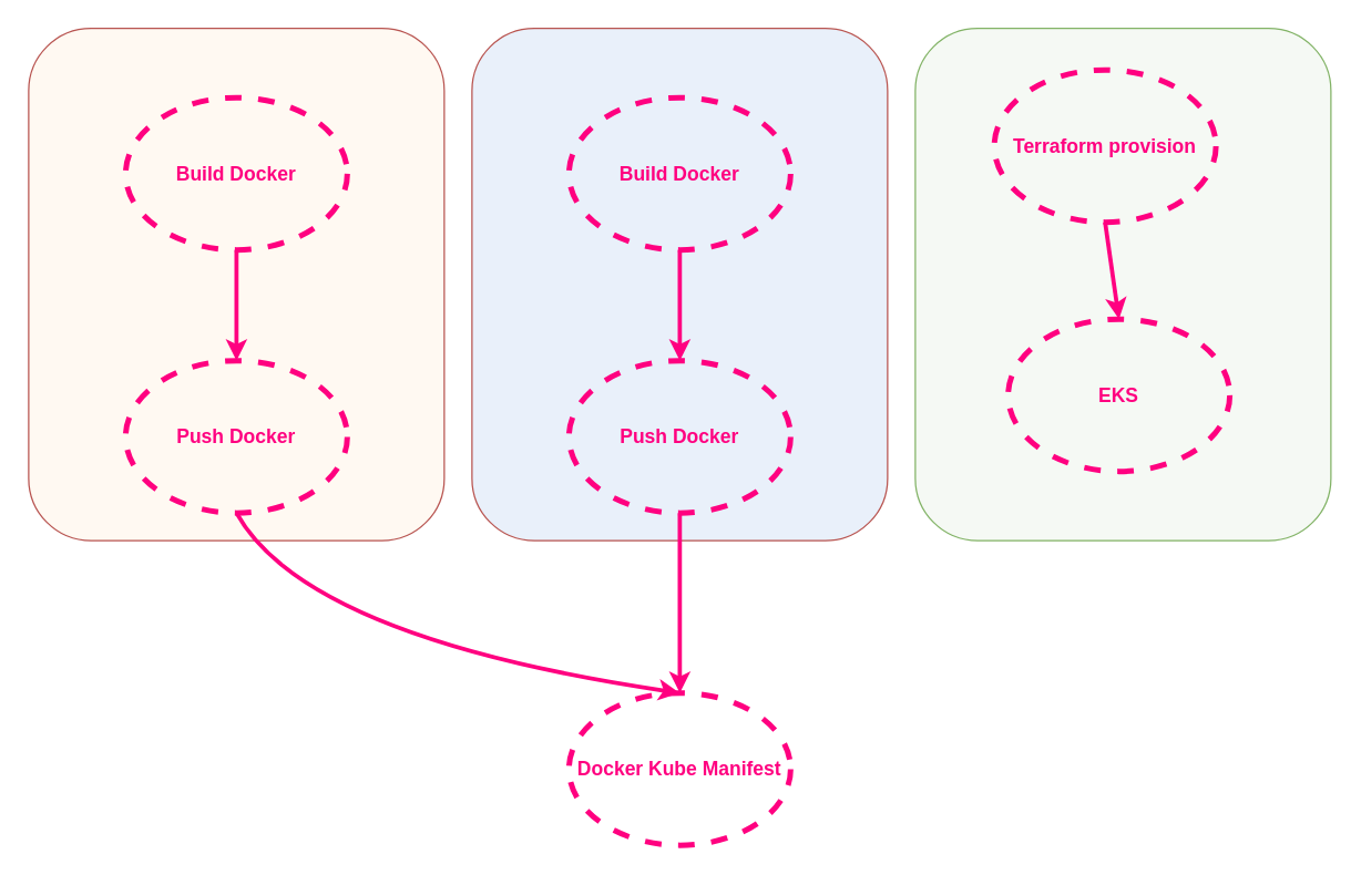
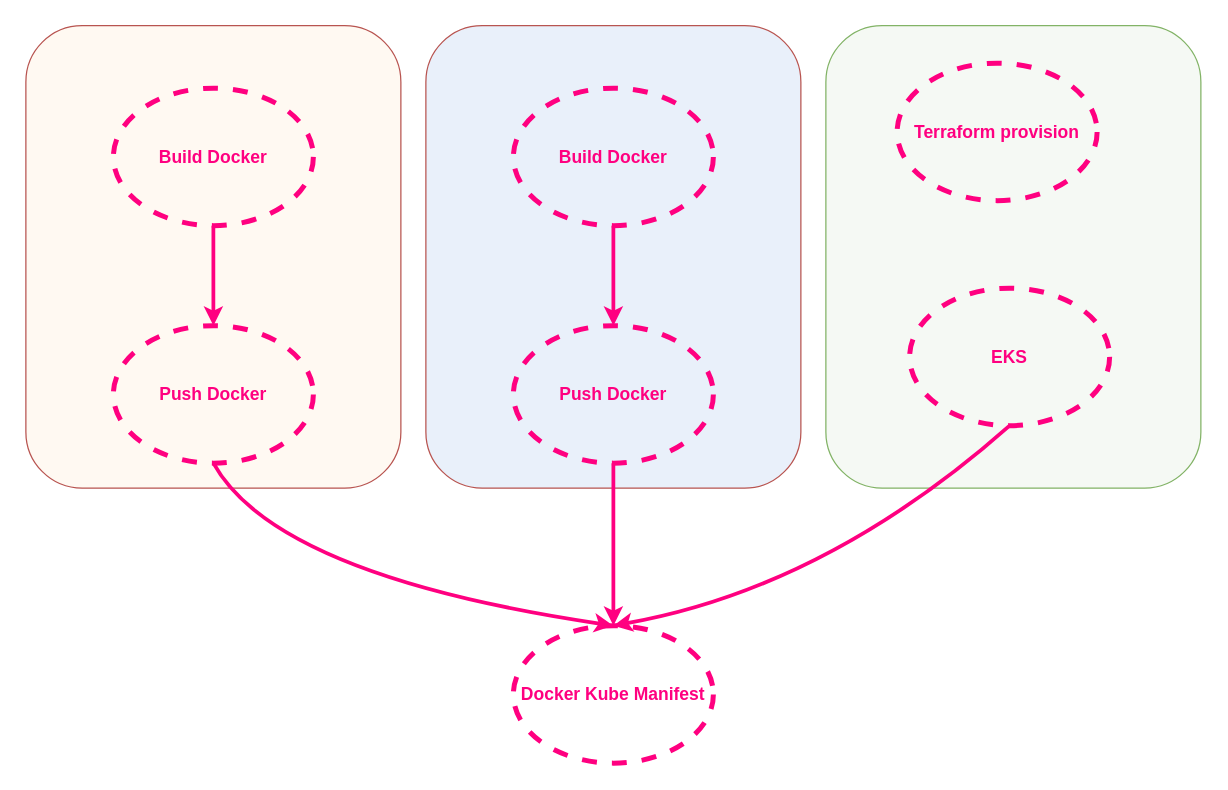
  <mxCell id="0" />
  <mxCell id="1" parent="0" />
  <mxCell id="2" value="" style="rounded=1;whiteSpace=wrap;html=1;fillColor=#d5e8d4;strokeColor=#82b366;gradientDirection=north;fillOpacity=25;" vertex="1" parent="1"><mxGeometry x="660" y="20" width="300" height="370" as="geometry" /></mxCell>
  <mxCell id="3" value="" style="rounded=1;whiteSpace=wrap;html=1;fillColor=#A9C4EB;strokeColor=#b85450;gradientColor=none;gradientDirection=north;fillOpacity=25;" vertex="1" parent="1"><mxGeometry x="340" y="20" width="300" height="370" as="geometry" /></mxCell>
  <mxCell id="4" value="" style="rounded=1;whiteSpace=wrap;html=1;fillColor=#FFE6CC;strokeColor=#b85450;gradientColor=none;gradientDirection=north;fillOpacity=25;" vertex="1" parent="1"><mxGeometry x="20" y="20" width="300" height="370" as="geometry" /></mxCell>
  <mxCell id="5" value="Build Docker" style="ellipse;whiteSpace=wrap;html=1;fillColor=none;strokeColor=#FF0080;dashed=1;strokeWidth=4;fontColor=#FF0080;fontStyle=1;fontSize=14;" vertex="1" parent="1"><mxGeometry x="90" y="70" width="160" height="110" as="geometry" /></mxCell>
  <mxCell id="6" value="&lt;b&gt;Push Docker&lt;/b&gt;" style="ellipse;whiteSpace=wrap;html=1;fillColor=none;strokeColor=#FF0080;dashed=1;strokeWidth=4;fontColor=#FF0080;fontSize=14;" vertex="1" parent="1"><mxGeometry x="90" y="260" width="160" height="110" as="geometry" /></mxCell>
  <mxCell id="7" value="" style="curved=1;endArrow=classic;html=1;exitX=0.5;exitY=1;exitDx=0;exitDy=0;strokeColor=#FF0080;strokeWidth=3;entryX=0.5;entryY=0;entryDx=0;entryDy=0;" edge="1" parent="1" source="5" target="6"><mxGeometry width="50" height="50" relative="1" as="geometry"><mxPoint x="666" y="-0.42" as="sourcePoint" /><mxPoint x="420" y="110" as="targetPoint" /><Array as="points" /></mxGeometry></mxCell>
  <mxCell id="8" value="&lt;b&gt;Push Docker&lt;/b&gt;" style="ellipse;whiteSpace=wrap;html=1;fillColor=none;strokeColor=#FF0080;dashed=1;strokeWidth=4;fontColor=#FF0080;fontSize=14;" vertex="1" parent="1"><mxGeometry x="410" y="260" width="160" height="110" as="geometry" /></mxCell>
  <mxCell id="9" value="" style="curved=1;endArrow=classic;html=1;exitX=0.5;exitY=1;exitDx=0;exitDy=0;strokeColor=#FF0080;strokeWidth=3;entryX=0.5;entryY=0;entryDx=0;entryDy=0;" edge="1" source="10" target="8" parent="1"><mxGeometry width="50" height="50" relative="1" as="geometry"><mxPoint x="986" y="-0.42" as="sourcePoint" /><mxPoint x="740" y="110" as="targetPoint" /><Array as="points" /></mxGeometry></mxCell>
  <mxCell id="10" value="Build Docker" style="ellipse;whiteSpace=wrap;html=1;fillColor=none;strokeColor=#FF0080;dashed=1;strokeWidth=4;fontColor=#FF0080;fontStyle=1;fontSize=14;" vertex="1" parent="1"><mxGeometry x="410" y="70" width="160" height="110" as="geometry" /></mxCell>
  <mxCell id="11" value="&lt;b&gt;Docker Kube Manifest&lt;/b&gt;" style="ellipse;whiteSpace=wrap;html=1;fillColor=none;strokeColor=#FF0080;dashed=1;strokeWidth=4;fontColor=#FF0080;fontSize=14;" vertex="1" parent="1"><mxGeometry x="410" y="500" width="160" height="110" as="geometry" /></mxCell>
  <mxCell id="12" value="" style="curved=1;endArrow=classic;html=1;exitX=0.5;exitY=1;exitDx=0;exitDy=0;strokeColor=#FF0080;strokeWidth=3;entryX=0.5;entryY=0;entryDx=0;entryDy=0;" edge="1" parent="1" source="6" target="11"><mxGeometry width="50" height="50" relative="1" as="geometry"><mxPoint x="169.5" y="420" as="sourcePoint" /><mxPoint x="340" y="520" as="targetPoint" /><Array as="points"><mxPoint x="220" y="460" /></Array></mxGeometry></mxCell>
  <mxCell id="13" value="" style="curved=1;endArrow=classic;html=1;strokeColor=#FF0080;strokeWidth=3;exitX=0.5;exitY=1;exitDx=0;exitDy=0;" edge="1" parent="1" source="8"><mxGeometry width="50" height="50" relative="1" as="geometry"><mxPoint x="490" y="430" as="sourcePoint" /><mxPoint x="490" y="500" as="targetPoint" /><Array as="points" /></mxGeometry></mxCell>
  <mxCell id="14" value="Terraform provision" style="ellipse;whiteSpace=wrap;html=1;fillColor=none;strokeColor=#FF0080;dashed=1;strokeWidth=4;fontColor=#FF0080;fontStyle=1;fontSize=14;" vertex="1" parent="1"><mxGeometry x="717" y="50" width="160" height="110" as="geometry" /></mxCell>
  <mxCell id="15" value="EKS" style="ellipse;whiteSpace=wrap;html=1;fillColor=none;strokeColor=#FF0080;dashed=1;strokeWidth=4;fontColor=#FF0080;fontStyle=1;fontSize=14;" vertex="1" parent="1"><mxGeometry x="727" y="230" width="160" height="110" as="geometry" /></mxCell>
- <mxCell id="16" value="" style="curved=1;endArrow=classic;html=1;exitX=0.5;exitY=1;exitDx=0;exitDy=0;strokeColor=#FF0080;strokeWidth=3;entryX=0.5;entryY=0;entryDx=0;entryDy=0;" edge="1" parent="1" source="14" target="15"><mxGeometry width="50" height="50" relative="1" as="geometry"><mxPoint x="527" y="190" as="sourcePoint" /><mxPoint x="527" y="270" as="targetPoint" /><Array as="points" /></mxGeometry></mxCell>
+ <mxCell id="17" value="" style="curved=1;endArrow=classic;html=1;exitX=0.5;exitY=1;exitDx=0;exitDy=0;strokeColor=#FF0080;strokeWidth=3;entryX=0.5;entryY=0;entryDx=0;entryDy=0;" edge="1" parent="1" source="15" target="11"><mxGeometry width="50" height="50" relative="1" as="geometry"><mxPoint x="180" y="380" as="sourcePoint" /><mxPoint x="512" y="510.99" as="targetPoint" /><Array as="points"><mxPoint x="660" y="470" /></Array></mxGeometry></mxCell>
